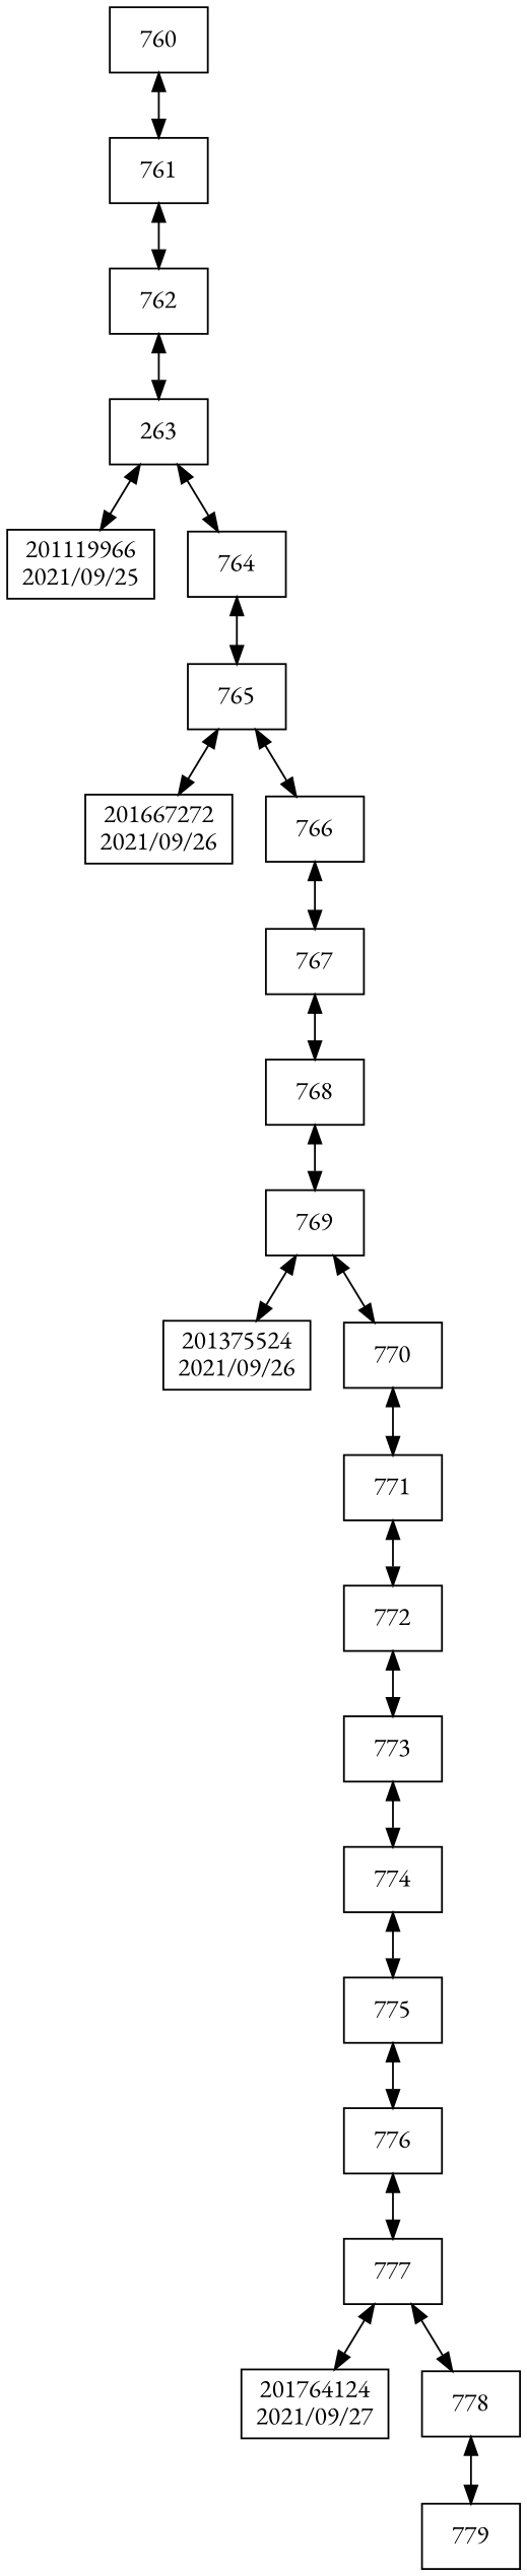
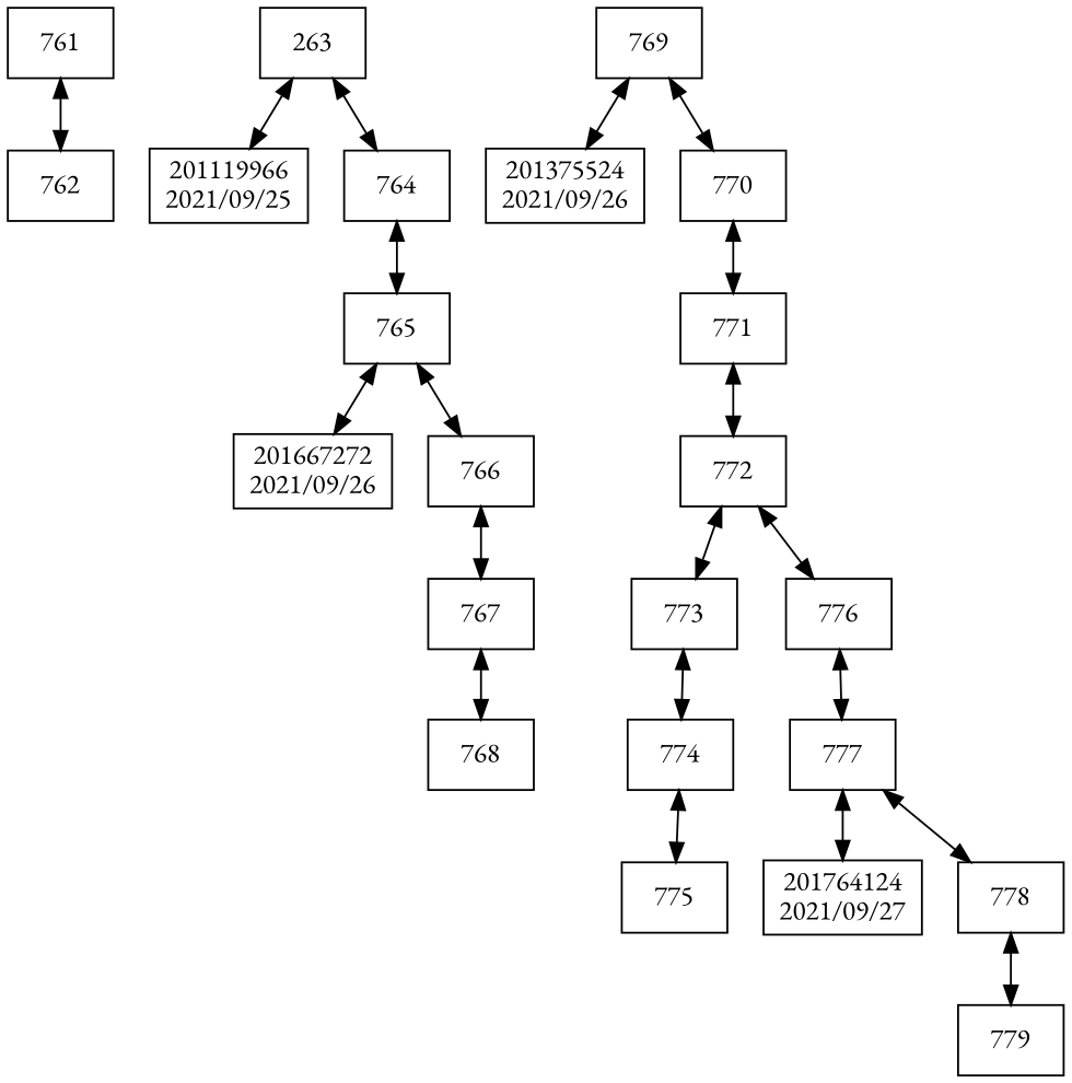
  digraph {
    compound=true
    fontname="EB Garamond"
    rankdir=TB
    node [fontname="EB Garamond" shape=box]
    edge [dir=both fontname="EB Garamond"]
-   n1 [label=760]
    n2 [label=761]
    n3 [label=762]
    n4 [label=263]
    n5 [label="201119966\n2021/09/25"]
    n6 [label=764]
    n7 [label=765]
    n8 [label="201667272\n2021/09/26"]
    n9 [label=766]
    n10 [label=767]
    n11 [label=768]
    n12 [label=769]
    n13 [label="201375524\n2021/09/26"]
    n14 [label=770]
    n15 [label=771]
    n16 [label=772]
    n17 [label=773]
    n18 [label=774]
    n19 [label=775]
    n20 [label=776]
    n21 [label=777]
    n22 [label="201764124\n2021/09/27"]
    n23 [label=778]
    n24 [label=779]
-   n1 -> n2
    n2 -> n3
-   n3 -> n4
    n4 -> n5
    n4 -> n6
    n6 -> n7
    n7 -> n8
    n7 -> n9
    n9 -> n10
    n10 -> n11
-   n11 -> n12
    n12 -> n13
    n12 -> n14
    n14 -> n15
    n15 -> n16
    n16 -> n17
    n17 -> n18
    n18 -> n19
-   n19 -> n20
+   n16 -> n20
    n20 -> n21
    n21 -> n22
    n21 -> n23
    n23 -> n24
  }
